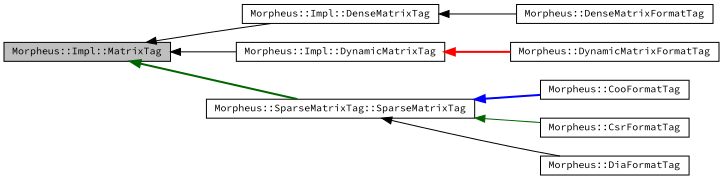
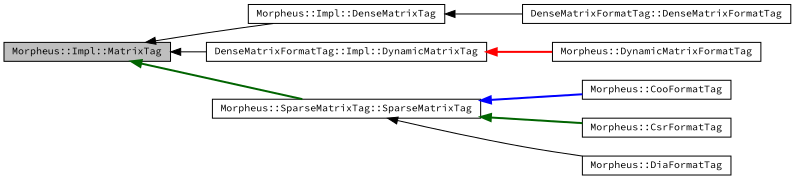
  digraph {
    fontname="Source Code Pro"
    rankdir=LR
    node [color=black fillcolor=white fontname="Source Code Pro" fontsize=10 shape=record style=filled]
    edge [color=black dir=back fontname="Source Code Pro" fontsize=10 labelfontname=Helvetica labelfontsize=10 style=solid]
    n1 [fillcolor=grey75 fontcolor=black height=0.2 label="Morpheus::Impl::MatrixTag" width=0.4]
    n2 [height=0.2 label="Morpheus::Impl::DenseMatrixTag" width=0.4]
-   n3 [height=0.2 label="Morpheus::Impl::DynamicMatrixTag" width=0.4]
+   n3 [height=0.2 label="DenseMatrixFormatTag::Impl::DynamicMatrixTag" width=0.4]
    n4 [height=0.2 label="Morpheus::SparseMatrixTag::SparseMatrixTag" width=0.4]
-   n5 [height=0.2 label="Morpheus::DenseMatrixFormatTag" width=0.4]
+   n5 [height=0.2 label="DenseMatrixFormatTag::DenseMatrixFormatTag" width=0.4]
    n6 [height=0.2 label="Morpheus::DynamicMatrixFormatTag" width=0.4]
    n7 [height=0.2 label="Morpheus::CooFormatTag" width=0.4]
    n8 [height=0.2 label="Morpheus::CsrFormatTag" width=0.4]
    n9 [height=0.2 label="Morpheus::DiaFormatTag" width=0.4]
    n1 -> n2
    n1 -> n3
    n1 -> n4 [color=darkgreen style=bold]
    n2 -> n5
    n3 -> n6 [color=red style=bold]
    n4 -> n7 [color=blue style=bold]
-   n4 -> n8 [color=darkgreen]
+   n4 -> n8 [color=darkgreen style=bold]
    n4 -> n9
  }
